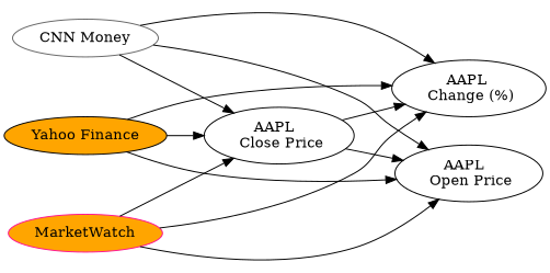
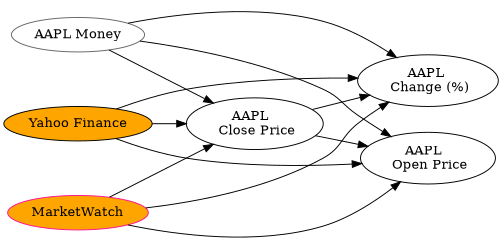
  digraph {
    rankdir=LR
    node [shape=oval]
-   n1 [label="CNN Money" style=filled fillcolor=white color=gray40]
+   n1 [label="AAPL Money" style=filled fillcolor=white color=gray40]
    n2 [label=<AAPL <BR/> Change (%)>]
    n3 [label=<AAPL  <BR/> Open Price>]
    n4 [label=<AAPL  <BR/> Close Price>]
    n5 [label="Yahoo Finance" style=filled fillcolor=orange color=black]
    n6 [label=MarketWatch style=filled fillcolor=orange color=deeppink]
    n1 -> n2
    n1 -> n3
    n1 -> n4
    n4 -> n2
    n4 -> n3
    n5 -> n2
    n5 -> n3
    n5 -> n4
    n6 -> n2
    n6 -> n3
    n6 -> n4
  }
